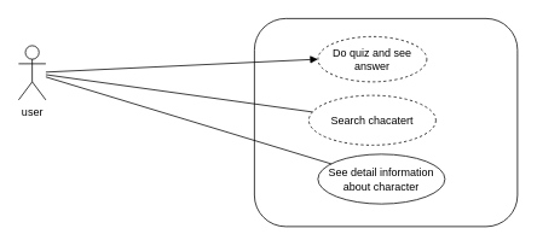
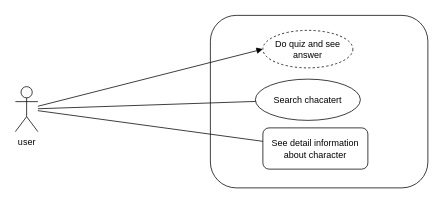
  <mxCell id="0" />
  <mxCell id="1" parent="0" />
  <mxCell id="2" value="" style="rounded=1;whiteSpace=wrap;html=1;" vertex="1" parent="1"><mxGeometry x="280" y="20" width="290" height="230" as="geometry" /></mxCell>
- <mxCell id="3" value="user" style="shape=umlActor;verticalLabelPosition=bottom;verticalAlign=top;html=1;outlineConnect=0;" vertex="1" parent="1"><mxGeometry x="20" y="50" width="30" height="60" as="geometry" /></mxCell>
- <mxCell id="4" value="Search chacatert" style="ellipse;whiteSpace=wrap;html=1;dashed=1;" vertex="1" parent="1"><mxGeometry x="340" y="105" width="140" height="55" as="geometry" /></mxCell>
+ <mxCell id="3" value="user" style="shape=umlActor;verticalLabelPosition=bottom;verticalAlign=top;html=1;outlineConnect=0;" vertex="1" parent="1"><mxGeometry x="20" y="115" width="30" height="60" as="geometry" /></mxCell>
+ <mxCell id="4" value="Search chacatert" style="ellipse;whiteSpace=wrap;html=1;" vertex="1" parent="1"><mxGeometry x="340" y="105" width="140" height="55" as="geometry" /></mxCell>
  <mxCell id="5" value="Do quiz and see answer" style="ellipse;whiteSpace=wrap;html=1;dashed=1;" vertex="1" parent="1"><mxGeometry x="350" y="40" width="120" height="50" as="geometry" /></mxCell>
- <mxCell id="6" value="See detail information about character" style="ellipse;whiteSpace=wrap;html=1;" vertex="1" parent="1"><mxGeometry x="350" y="170" width="140" height="55" as="geometry" /></mxCell>
+ <mxCell id="6" value="See detail information about character" style="whiteSpace=wrap;html=1;rounded=1;" vertex="1" parent="1"><mxGeometry x="350" y="170" width="140" height="55" as="geometry" /></mxCell>
  <mxCell id="7" value="" style="endArrow=block;html=1;rounded=0;entryX=0;entryY=0.5;entryDx=0;entryDy=0;" edge="1" parent="1" source="3" target="5"><mxGeometry width="50" height="50" relative="1" as="geometry"><mxPoint x="170" y="180" as="sourcePoint" /><mxPoint x="220" y="130" as="targetPoint" /></mxGeometry></mxCell>
  <mxCell id="8" value="" style="endArrow=none;html=1;rounded=0;" edge="1" parent="1" source="3" target="4"><mxGeometry width="50" height="50" relative="1" as="geometry"><mxPoint x="50" y="224.81" as="sourcePoint" /><mxPoint x="350" y="148.81" as="targetPoint" /></mxGeometry></mxCell>
  <mxCell id="9" value="" style="endArrow=none;html=1;rounded=0;" edge="1" parent="1" source="3" target="6"><mxGeometry width="50" height="50" relative="1" as="geometry"><mxPoint x="60" y="336" as="sourcePoint" /><mxPoint x="360" y="260" as="targetPoint" /></mxGeometry></mxCell>
